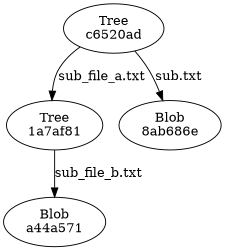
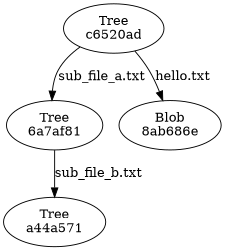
  digraph {
-   n1 [label="Tree\n1a7af81"]
-   n2 [label="Blob\na44a571"]
+   n1 [label="Tree\n6a7af81"]
+   n2 [label="Tree\na44a571"]
    n3 [label="Tree\nc6520ad"]
    n4 [label="Blob\n8ab686e"]
    n1 -> n2 [label="sub_file_b.txt"]
    n3 -> n1 [label="sub_file_a.txt"]
-   n3 -> n4 [label="sub.txt"]
+   n3 -> n4 [label="hello.txt"]
  }
